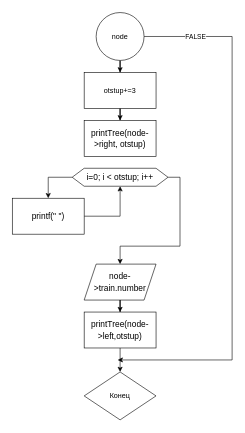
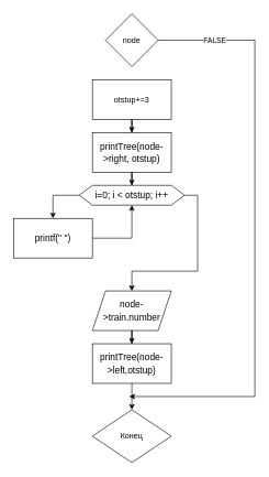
  <mxCell id="0" />
  <mxCell id="1" parent="0" />
- <mxCell id="2" style="edgeStyle=orthogonalEdgeStyle;rounded=0;orthogonalLoop=1;jettySize=auto;html=1;entryX=0.5;entryY=0;entryDx=0;entryDy=0;" edge="1" parent="1" source="4" target="6"><mxGeometry relative="1" as="geometry" /></mxCell>
  <mxCell id="3" value="FALSE" style="edgeStyle=orthogonalEdgeStyle;rounded=0;orthogonalLoop=1;jettySize=auto;html=1;" edge="1" parent="1" source="4"><mxGeometry x="-0.804" relative="1" as="geometry"><mxPoint x="196" y="600" as="targetPoint" /><Array as="points"><mxPoint x="387" y="60" /></Array><mxPoint as="offset" /></mxGeometry></mxCell>
- <mxCell id="4" value="node" style="ellipse;whiteSpace=wrap;html=1;" vertex="1" parent="1"><mxGeometry x="160" y="20" width="80" height="80" as="geometry" /></mxCell>
+ <mxCell id="4" value="node" style="rhombus;whiteSpace=wrap;html=1;" vertex="1" parent="1"><mxGeometry x="160" y="20" width="80" height="80" as="geometry" /></mxCell>
  <mxCell id="5" style="edgeStyle=orthogonalEdgeStyle;rounded=0;orthogonalLoop=1;jettySize=auto;html=1;" edge="1" parent="1" source="6" target="8"><mxGeometry relative="1" as="geometry" /></mxCell>
  <mxCell id="6" value="otstup+=3" style="rounded=0;whiteSpace=wrap;html=1;" vertex="1" parent="1"><mxGeometry x="140" y="120" width="120" height="60" as="geometry" /></mxCell>
+ <mxCell id="7" style="edgeStyle=orthogonalEdgeStyle;rounded=0;orthogonalLoop=1;jettySize=auto;html=1;entryX=0.5;entryY=0;entryDx=0;entryDy=0;" edge="1" parent="1" source="8" target="11"><mxGeometry relative="1" as="geometry" /></mxCell>
  <mxCell id="8" value="&lt;div style=&quot;font-size: 14px; line-height: 19px;&quot;&gt;&lt;span style=&quot;background-color: rgb(255, 255, 255);&quot;&gt;printTree(node-&amp;gt;right, otstup)&lt;/span&gt;&lt;/div&gt;" style="rounded=0;whiteSpace=wrap;html=1;" vertex="1" parent="1"><mxGeometry x="140" y="200" width="120" height="60" as="geometry" /></mxCell>
  <mxCell id="9" style="edgeStyle=orthogonalEdgeStyle;rounded=0;orthogonalLoop=1;jettySize=auto;html=1;entryX=0.5;entryY=0;entryDx=0;entryDy=0;" edge="1" parent="1" source="11" target="13"><mxGeometry relative="1" as="geometry"><Array as="points"><mxPoint x="80" y="295" /></Array></mxGeometry></mxCell>
  <mxCell id="10" style="edgeStyle=orthogonalEdgeStyle;rounded=0;orthogonalLoop=1;jettySize=auto;html=1;entryX=0.5;entryY=0;entryDx=0;entryDy=0;" edge="1" parent="1" source="11" target="15"><mxGeometry relative="1" as="geometry"><Array as="points"><mxPoint x="300" y="295" /><mxPoint x="300" y="410" /><mxPoint x="200" y="410" /></Array></mxGeometry></mxCell>
  <mxCell id="11" value="&lt;div style=&quot;font-size: 14px; line-height: 19px;&quot;&gt;&lt;span style=&quot;background-color: rgb(255, 255, 255);&quot;&gt;i=0; i &amp;lt; otstup; i++&lt;/span&gt;&lt;/div&gt;" style="shape=hexagon;perimeter=hexagonPerimeter2;whiteSpace=wrap;html=1;fixedSize=1;" vertex="1" parent="1"><mxGeometry x="120" y="280" width="160" height="30" as="geometry" /></mxCell>
  <mxCell id="12" style="edgeStyle=orthogonalEdgeStyle;rounded=0;orthogonalLoop=1;jettySize=auto;html=1;entryX=0.5;entryY=1;entryDx=0;entryDy=0;" edge="1" parent="1" source="13" target="11"><mxGeometry relative="1" as="geometry"><Array as="points"><mxPoint x="200" y="360" /></Array></mxGeometry></mxCell>
  <mxCell id="13" value="&lt;div style=&quot;font-size: 14px; line-height: 19px;&quot;&gt;&lt;span style=&quot;background-color: rgb(255, 255, 255);&quot;&gt;printf(&quot; &quot;)&lt;/span&gt;&lt;/div&gt;" style="rounded=0;whiteSpace=wrap;html=1;" vertex="1" parent="1"><mxGeometry x="20" y="330" width="120" height="60" as="geometry" /></mxCell>
  <mxCell id="14" style="edgeStyle=orthogonalEdgeStyle;rounded=0;orthogonalLoop=1;jettySize=auto;html=1;" edge="1" parent="1" source="15" target="17"><mxGeometry relative="1" as="geometry" /></mxCell>
  <mxCell id="15" value="&lt;div style=&quot;font-size: 14px; line-height: 19px;&quot;&gt;&lt;span style=&quot;background-color: rgb(255, 255, 255);&quot;&gt;node-&amp;gt;train.number&lt;/span&gt;&lt;/div&gt;" style="shape=parallelogram;perimeter=parallelogramPerimeter;whiteSpace=wrap;html=1;fixedSize=1;" vertex="1" parent="1"><mxGeometry x="140" y="440" width="120" height="60" as="geometry" /></mxCell>
  <mxCell id="16" style="edgeStyle=orthogonalEdgeStyle;rounded=0;orthogonalLoop=1;jettySize=auto;html=1;entryX=0.5;entryY=0;entryDx=0;entryDy=0;" edge="1" parent="1" source="17" target="18"><mxGeometry relative="1" as="geometry" /></mxCell>
  <mxCell id="17" value="&lt;div style=&quot;font-size: 14px; line-height: 19px;&quot;&gt;&lt;span style=&quot;background-color: rgb(255, 255, 255);&quot;&gt;printTree(node-&amp;gt;left,otstup)&lt;/span&gt;&lt;/div&gt;" style="rounded=0;whiteSpace=wrap;html=1;" vertex="1" parent="1"><mxGeometry x="140" y="520" width="120" height="60" as="geometry" /></mxCell>
  <mxCell id="18" value="Конец" style="rhombus;whiteSpace=wrap;html=1;" vertex="1" parent="1"><mxGeometry x="140" y="620" width="120" height="80" as="geometry" /></mxCell>
